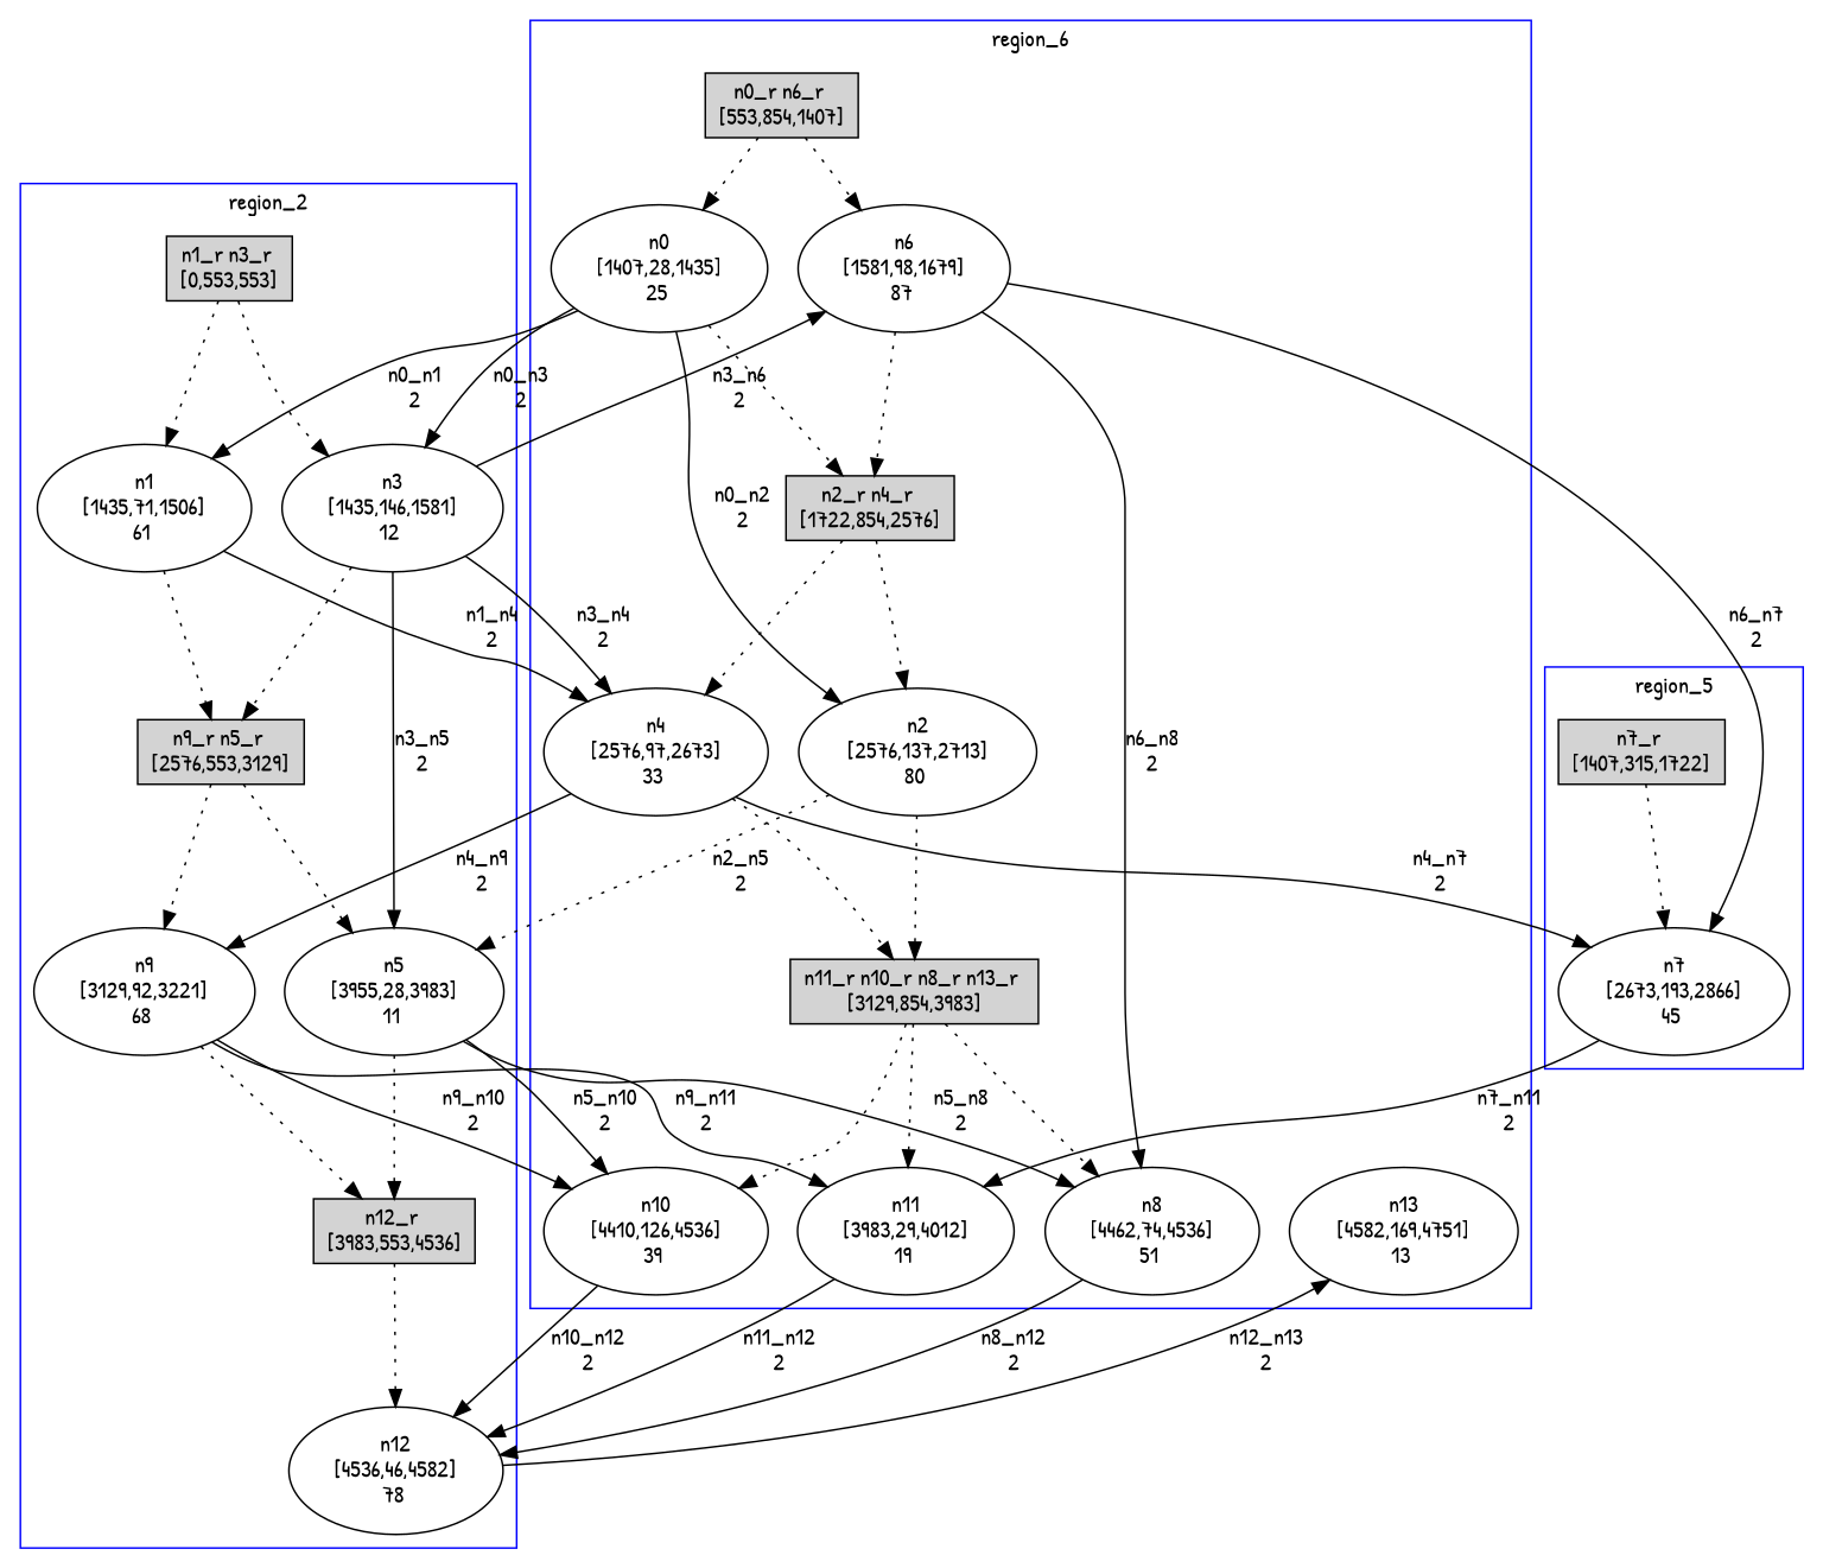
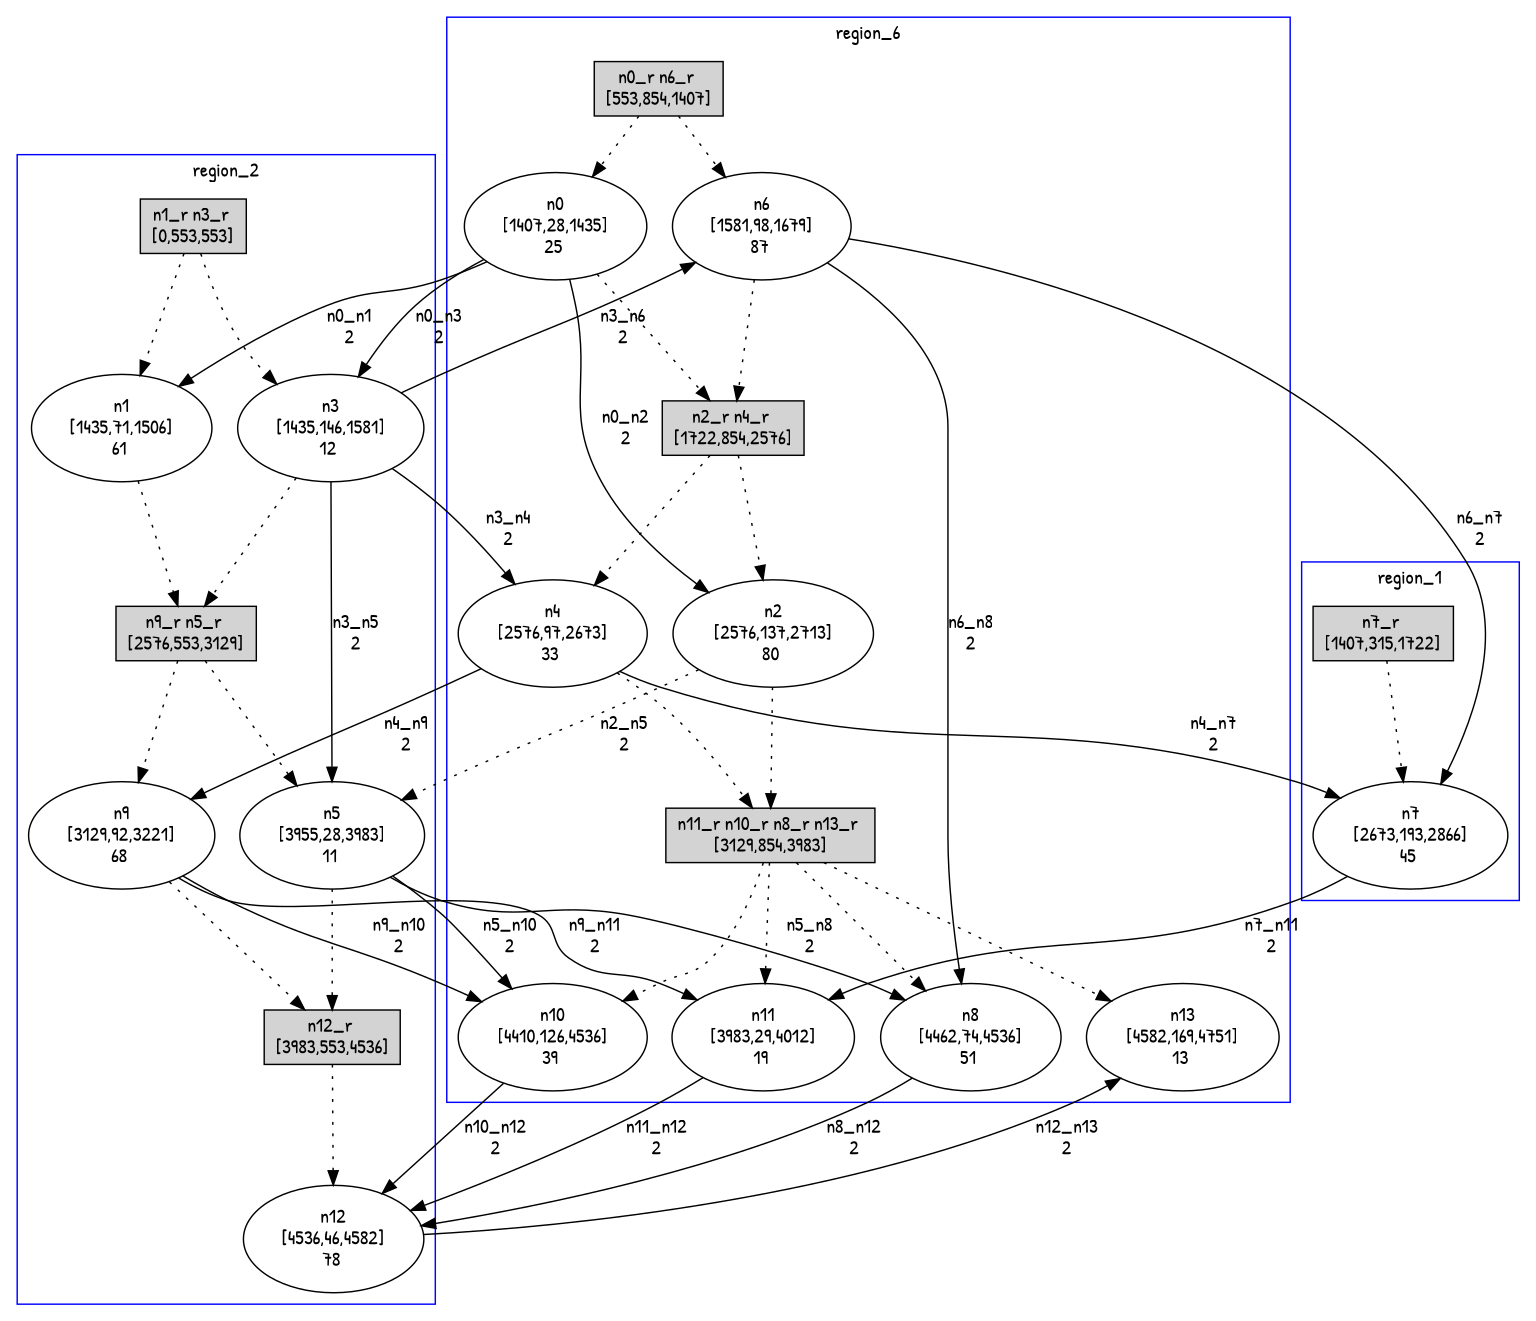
  digraph {
    fontname="Patrick Hand"
    node [fontname="Patrick Hand"]
    edge [fontname="Patrick Hand" style=dotted]
    n1 [label="n0_r n6_r \n[553,854,1407]" shape=box style=filled]
    n2 [label="n0\n[1407,28,1435]\n25 "]
    n3 [label="n6\n[1581,98,1679]\n87 "]
    n4 [label="n2_r n4_r \n[1722,854,2576]" shape=box style=filled]
    n5 [label="n2\n[2576,137,2713]\n80 "]
    n6 [label="n4\n[2576,97,2673]\n33 "]
    n7 [label="n11_r n10_r n8_r n13_r \n[3129,854,3983]" shape=box style=filled]
    n8 [label="n11\n[3983,29,4012]\n19 "]
    n9 [label="n10\n[4410,126,4536]\n39 "]
    n10 [label="n8\n[4462,74,4536]\n51 "]
    n11 [label="n13\n[4582,169,4751]\n13 "]
    n12 [label="n7_r \n[1407,315,1722]" shape=box style=filled]
    n13 [label="n7\n[2673,193,2866]\n45 "]
    n14 [label="n1_r n3_r \n[0,553,553]" shape=box style=filled]
    n15 [label="n1\n[1435,71,1506]\n61 "]
    n16 [label="n3\n[1435,146,1581]\n12 "]
    n17 [label="n9_r n5_r \n[2576,553,3129]" shape=box style=filled]
    n18 [label="n9\n[3129,92,3221]\n68 "]
    n19 [label="n5\n[3955,28,3983]\n11 "]
    n20 [label="n12_r \n[3983,553,4536]" shape=box style=filled]
    n21 [label="n12\n[4536,46,4582]\n78 "]
    subgraph cluster_1 {
      color=blue
      label=region_6
      stytle=filled
      n1
      n2
      n3
      n4
      n5
      n6
      n7
      n8
      n9
      n10
      n11
    }
    subgraph cluster_2 {
      color=blue
-     label=region_5
+     label=region_1
      stytle=filled
      n12
      n13
    }
    subgraph cluster_3 {
      color=blue
      label=region_2
      stytle=filled
      n14
      n15
      n16
      n17
      n18
      n19
      n20
      n21
    }
    n1 -> n2
    n1 -> n3
    n2 -> n4
    n2 -> n5 [label="n0_n2\n2" style=""]
    n2 -> n15 [label="n0_n1\n2" style=""]
    n2 -> n16 [label="n0_n3\n2" style=""]
    n3 -> n4
    n3 -> n10 [label="n6_n8\n2" style=""]
    n3 -> n13 [label="n6_n7\n2" style=""]
    n4 -> n5
    n4 -> n6
    n5 -> n7
    n5 -> n19 [label="n2_n5\n2"]
    n6 -> n7
    n6 -> n13 [label="n4_n7\n2" style=""]
    n6 -> n18 [label="n4_n9\n2" style=""]
    n7 -> n8
    n7 -> n9
    n7 -> n10
+   n7 -> n11
    n8 -> n21 [label="n11_n12\n2" style=""]
    n9 -> n21 [label="n10_n12\n2" style=""]
    n10 -> n21 [label="n8_n12\n2" style=""]
    n12 -> n13
    n13 -> n8 [label="n7_n11\n2" style=""]
    n14 -> n15
    n14 -> n16
-   n15 -> n6 [label="n1_n4\n2" style=""]
    n15 -> n17
    n16 -> n3 [label="n3_n6\n2" style=""]
    n16 -> n6 [label="n3_n4\n2" style=""]
    n16 -> n17
    n16 -> n19 [label="n3_n5\n2" style=""]
    n17 -> n18
    n17 -> n19
    n18 -> n8 [label="n9_n11\n2" style=""]
    n18 -> n9 [label="n9_n10\n2" style=""]
    n18 -> n20
    n19 -> n9 [label="n5_n10\n2" style=""]
    n19 -> n10 [label="n5_n8\n2" style=""]
    n19 -> n20
    n20 -> n21
    n21 -> n11 [label="n12_n13\n2" style=""]
  }
